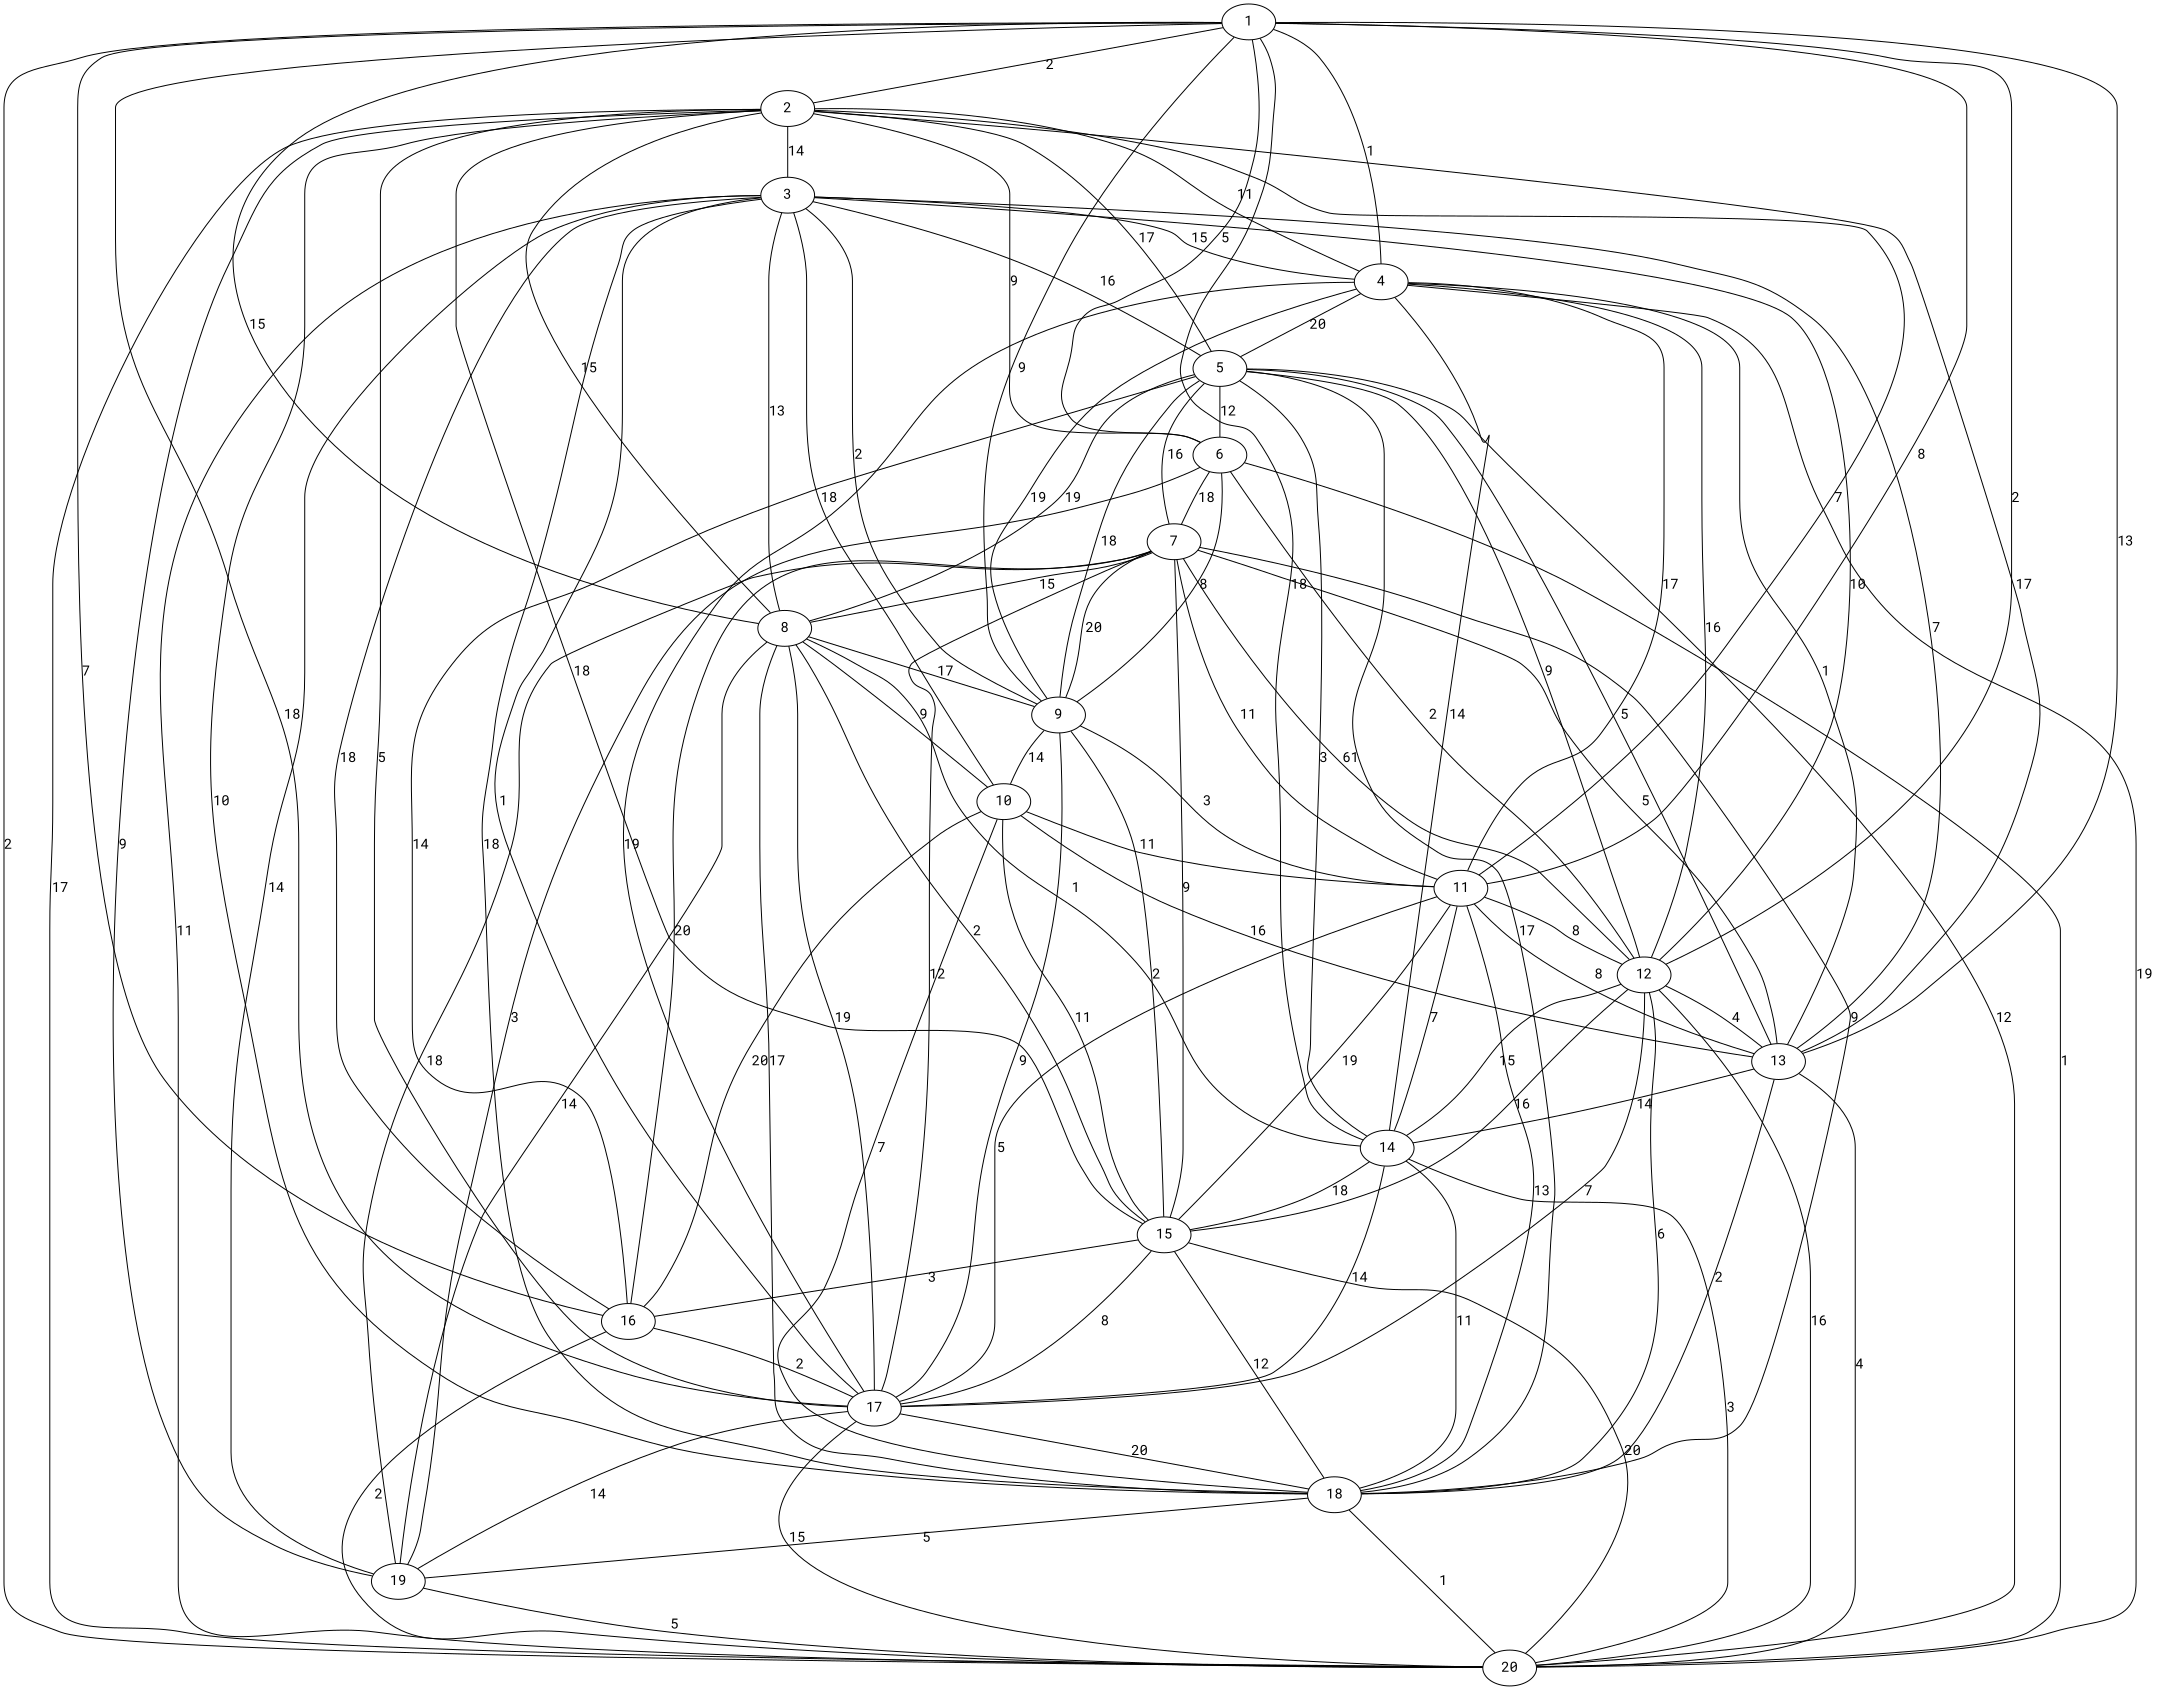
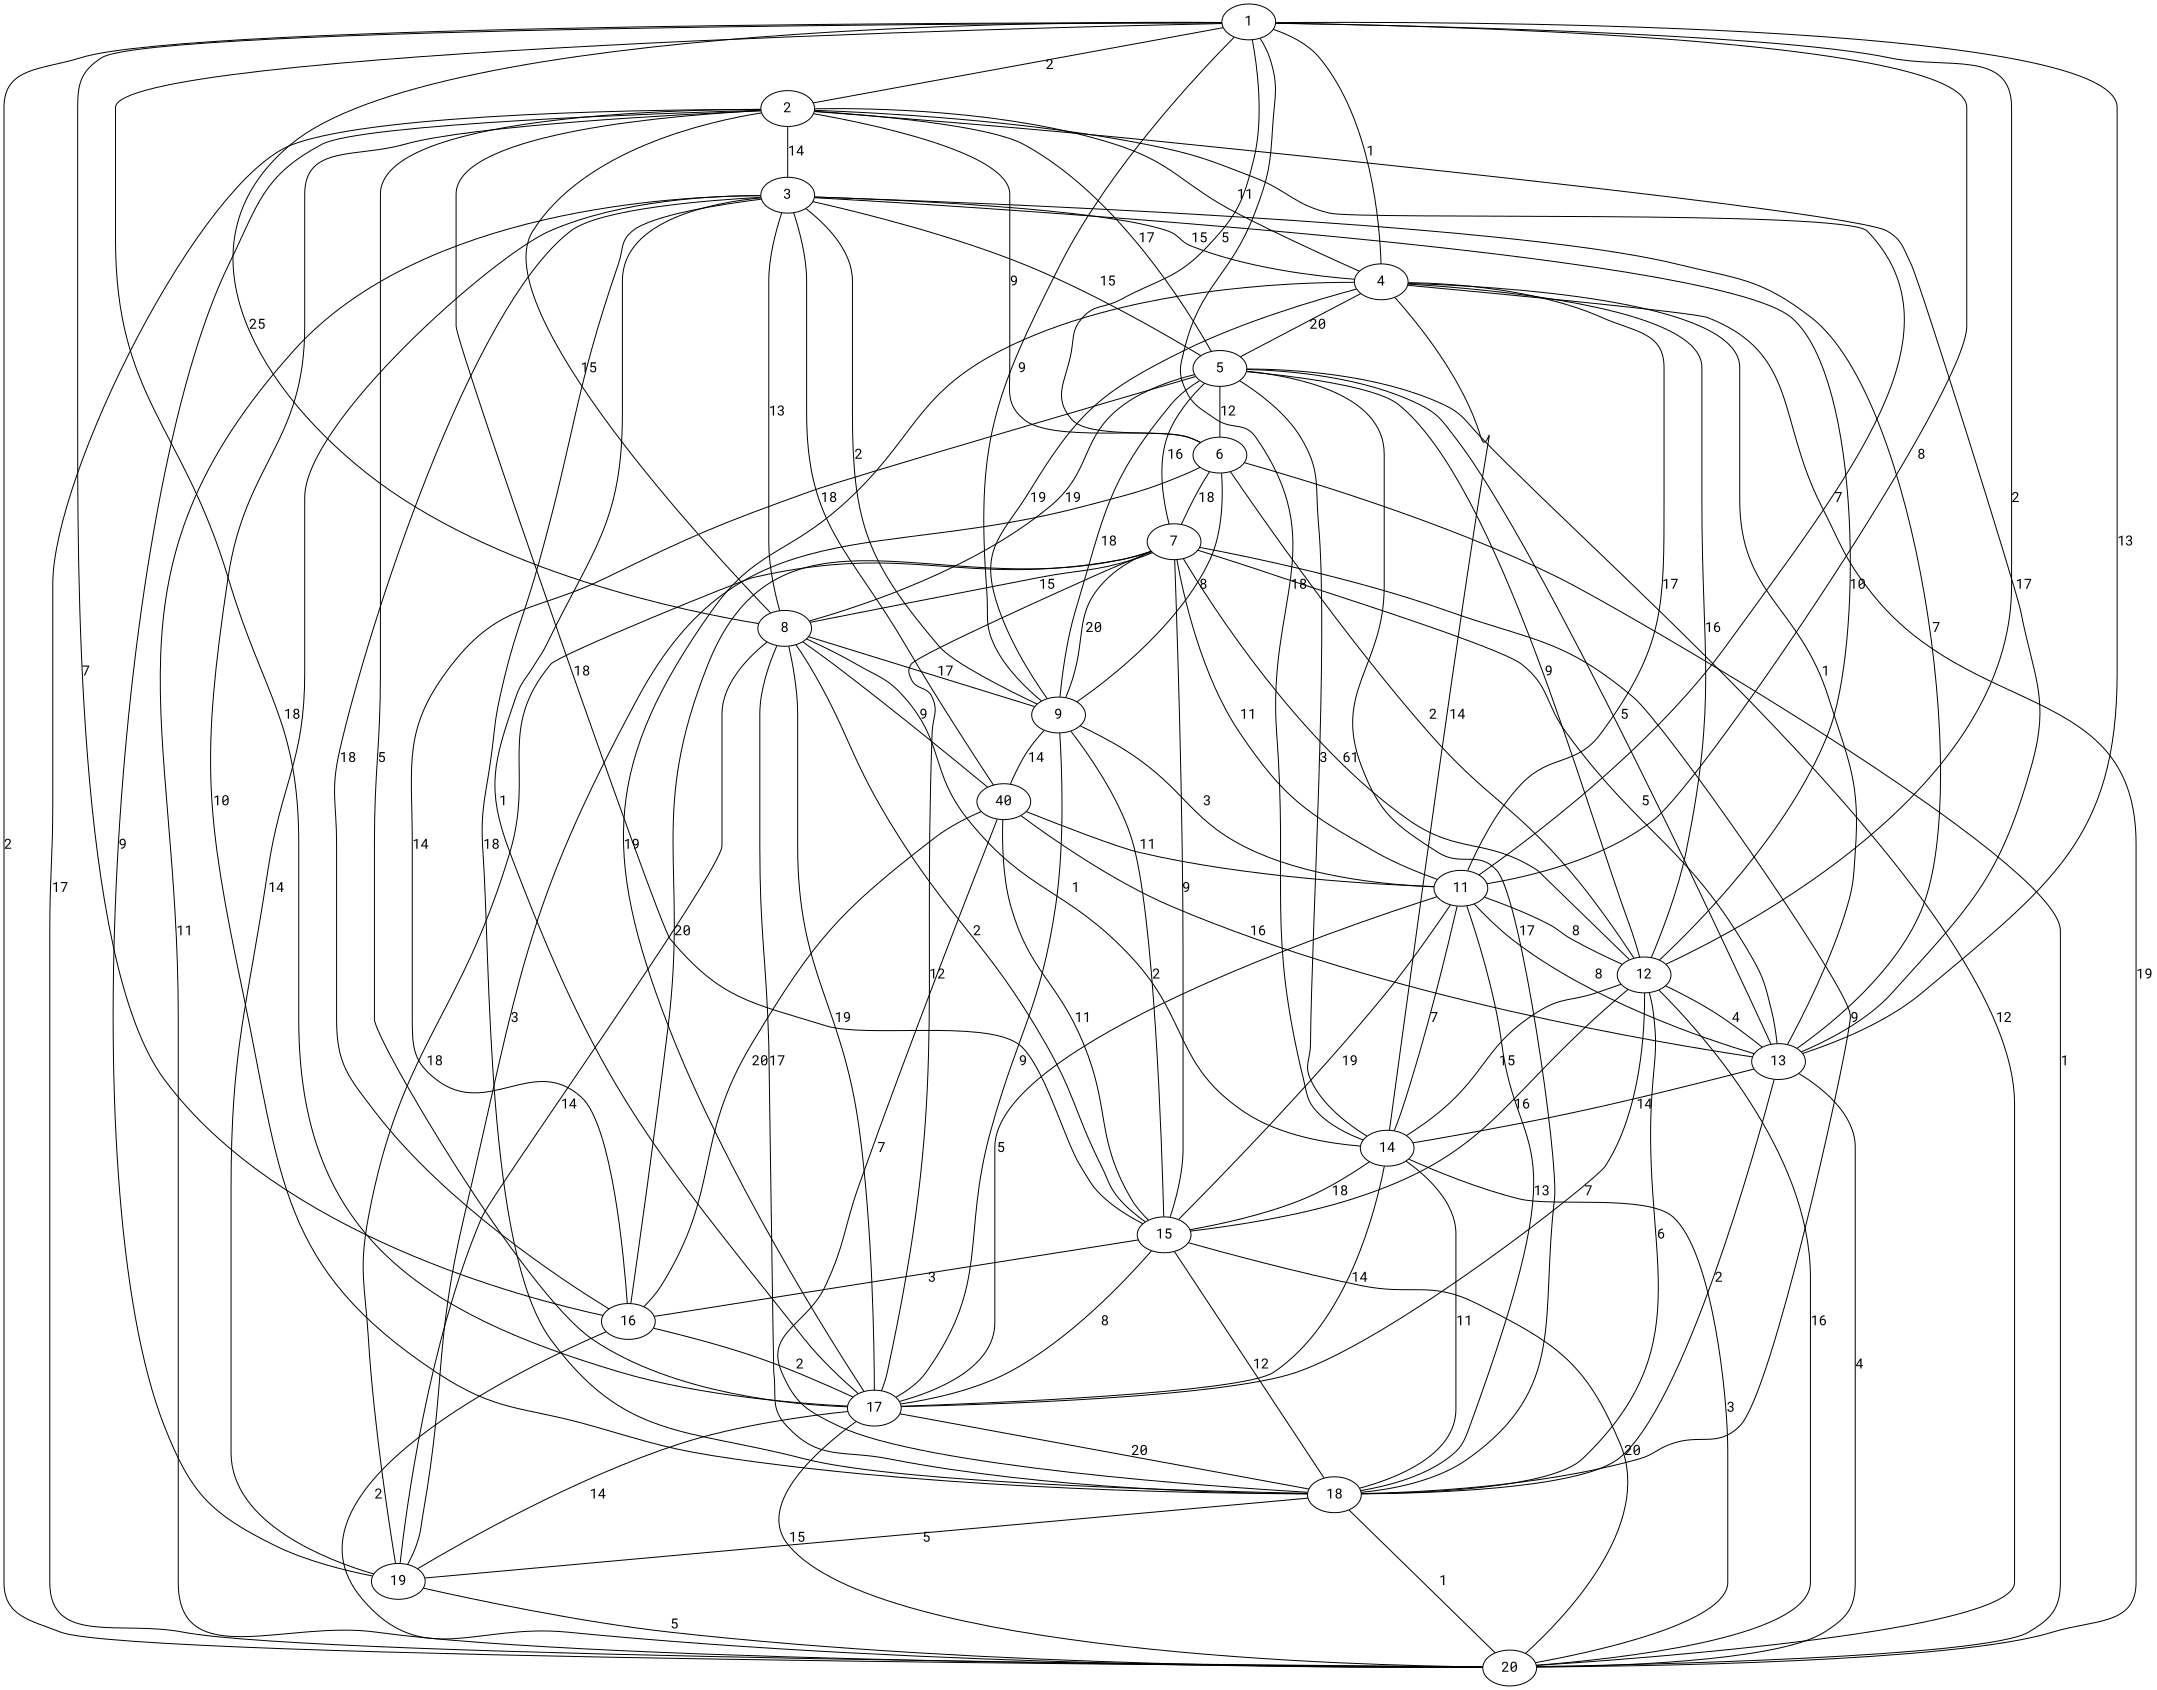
  graph {
    fontname="Roboto Mono"
    node [fontname="Roboto Mono"]
    edge [fontname="Roboto Mono"]
    1
    20
    16
    14
    12
    11
    13
    17
    6
    4
    9
    8
    2
    15
    18
    19
    7
    5
-   10
+   10 [label=40]
    3
    1 -- 20 [label=2]
    1 -- 16 [label=7]
    1 -- 14 [label=18]
    1 -- 12 [label=2]
    1 -- 11 [label=8]
    1 -- 13 [label=13]
    1 -- 17 [label=18]
    1 -- 6 [label=5]
    1 -- 4 [label=1]
    1 -- 9 [label=9]
-   1 -- 8 [label=15]
+   1 -- 8 [label=25]
    1 -- 2 [label=2]
    16 -- 20 [label=2]
    16 -- 17 [label=2]
    14 -- 20 [label=3]
    14 -- 17 [label=14]
    14 -- 15 [label=18]
    14 -- 18 [label=11]
    12 -- 20 [label=16]
    12 -- 14 [label=15]
    12 -- 13 [label=4]
    12 -- 17 [label=7]
    12 -- 15 [label=16]
    12 -- 18 [label=6]
    11 -- 14 [label=7]
    11 -- 12 [label=8]
    11 -- 13 [label=8]
    11 -- 17 [label=5]
    11 -- 15 [label=19]
    11 -- 18 [label=13]
    13 -- 20 [label=4]
    13 -- 14 [label=14]
    13 -- 18 [label=2]
    17 -- 20 [label=15]
    17 -- 18 [label=20]
    17 -- 19 [label=14]
    6 -- 20 [label=1]
    6 -- 12 [label=2]
    6 -- 9 [label=8]
    6 -- 19 [label=3]
    6 -- 7 [label=18]
    4 -- 20 [label=19]
    4 -- 14 [label=14]
    4 -- 12 [label=16]
    4 -- 11 [label=17]
    4 -- 13 [label=1]
    4 -- 17 [label=19]
    4 -- 9 [label=19]
    4 -- 5 [label=20]
    9 -- 11 [label=3]
    9 -- 17 [label=9]
    9 -- 15 [label=2]
    9 -- 10 [label=14]
    8 -- 14 [label=1]
    8 -- 17 [label=19]
    8 -- 9 [label=17]
    8 -- 15 [label=2]
    8 -- 18 [label=17]
    8 -- 19 [label=14]
    8 -- 10 [label=9]
    2 -- 20 [label=17]
    2 -- 11 [label=7]
    2 -- 13 [label=17]
    2 -- 17 [label=5]
    2 -- 6 [label=9]
    2 -- 4 [label=11]
    2 -- 8 [label=15]
    2 -- 15 [label=18]
    2 -- 18 [label=10]
    2 -- 19 [label=9]
    2 -- 5 [label=17]
    2 -- 3 [label=14]
    15 -- 20 [label=20]
    15 -- 16 [label=3]
    15 -- 17 [label=8]
    15 -- 18 [label=12]
    18 -- 20 [label=1]
    18 -- 19 [label=5]
    19 -- 20 [label=5]
    7 -- 16 [label=20]
    7 -- 12 [label=61]
    7 -- 11 [label=11]
    7 -- 13 [label=5]
    7 -- 17 [label=12]
    7 -- 9 [label=20]
    7 -- 8 [label=15]
    7 -- 15 [label=9]
    7 -- 18 [label=9]
    7 -- 19 [label=18]
    5 -- 20 [label=12]
    5 -- 16 [label=14]
    5 -- 14 [label=3]
    5 -- 12 [label=9]
    5 -- 13 [label=5]
    5 -- 6 [label=12]
    5 -- 9 [label=18]
    5 -- 8 [label=19]
    5 -- 18 [label=17]
    5 -- 7 [label=16]
    10 -- 16 [label=20]
    10 -- 11 [label=11]
    10 -- 13 [label=16]
    10 -- 15 [label=11]
    10 -- 18 [label=7]
    3 -- 20 [label=11]
    3 -- 16 [label=18]
    3 -- 12 [label=10]
    3 -- 13 [label=7]
    3 -- 17 [label=1]
    3 -- 4 [label=15]
    3 -- 9 [label=2]
    3 -- 8 [label=13]
    3 -- 18 [label=18]
    3 -- 19 [label=14]
-   3 -- 5 [label=16]
+   3 -- 5 [label=15]
    3 -- 10 [label=18]
  }
